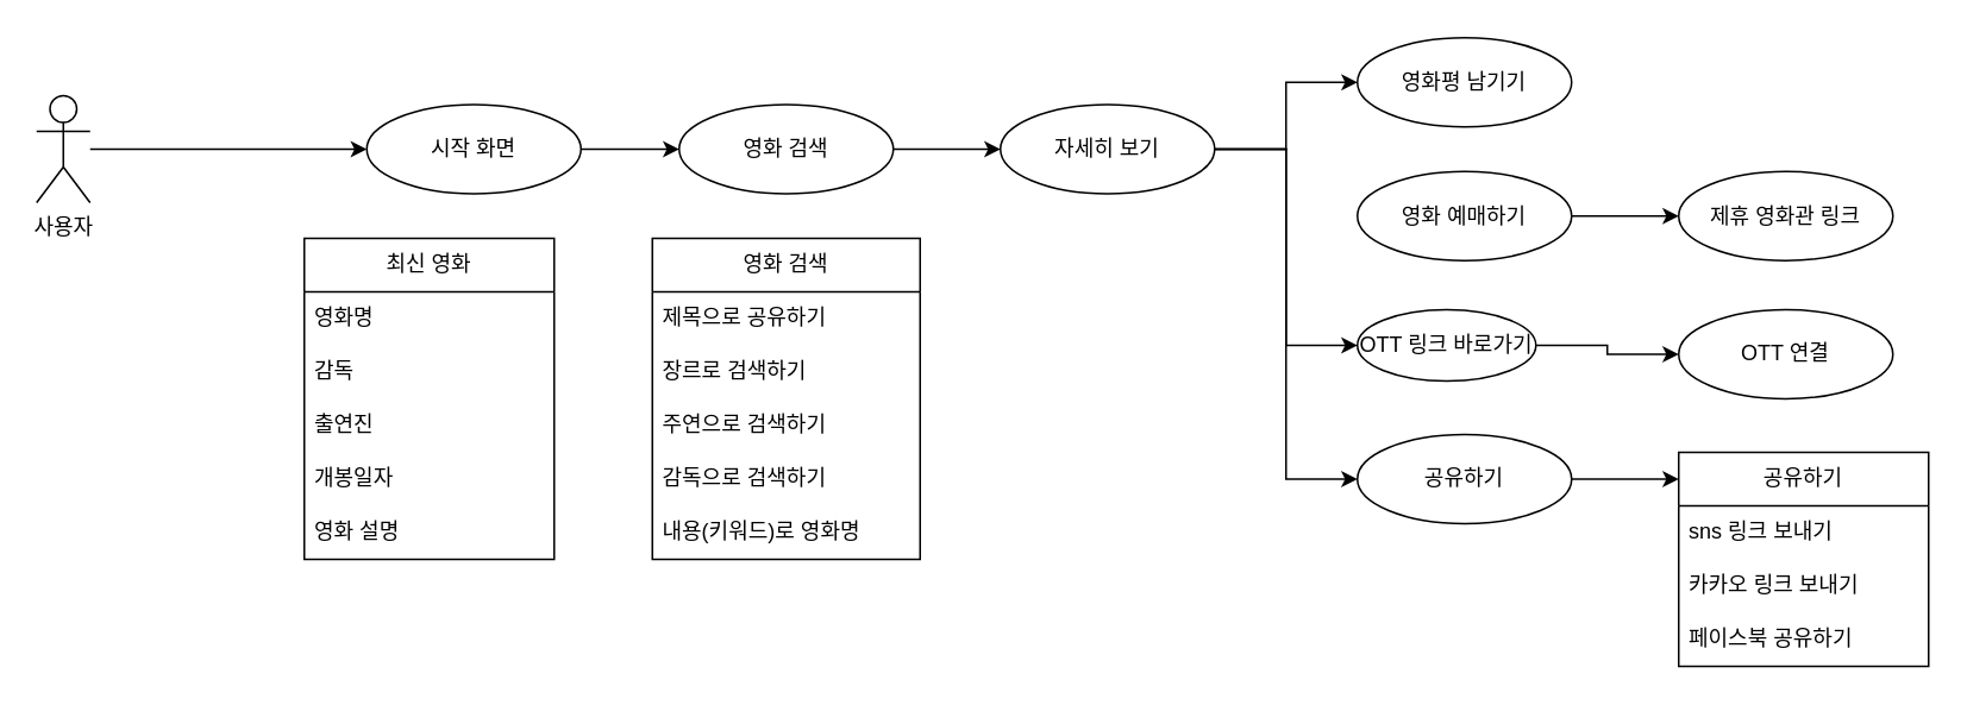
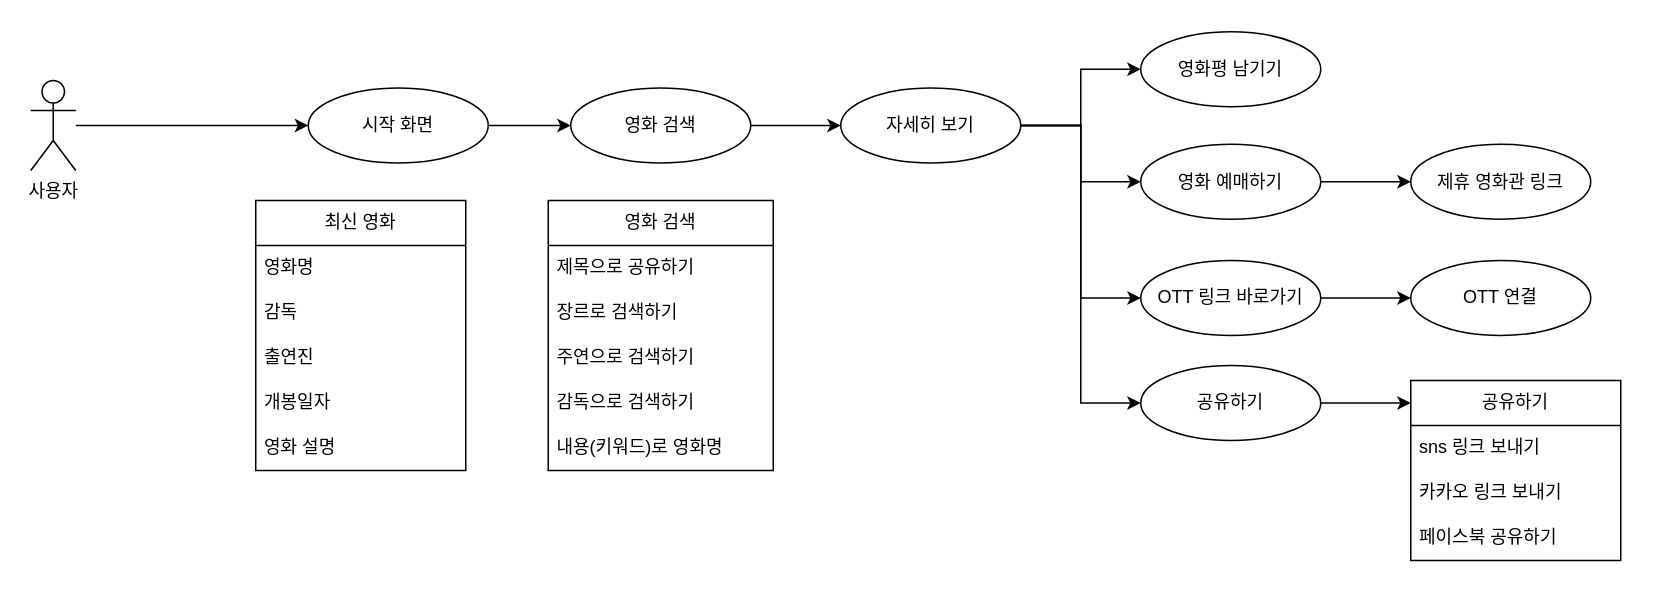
  <mxCell id="0" />
  <mxCell id="1" parent="0" />
  <mxCell id="2" style="edgeStyle=orthogonalEdgeStyle;rounded=0;orthogonalLoop=1;jettySize=auto;html=1;" edge="1" parent="1" source="3" target="5"><mxGeometry relative="1" as="geometry"><mxPoint x="120" y="83" as="targetPoint" /></mxGeometry></mxCell>
  <mxCell id="3" value="사용자" style="shape=umlActor;verticalLabelPosition=bottom;verticalAlign=top;html=1;outlineConnect=0;" vertex="1" parent="1"><mxGeometry x="20" y="53" width="30" height="60" as="geometry" /></mxCell>
  <mxCell id="4" style="edgeStyle=orthogonalEdgeStyle;rounded=0;orthogonalLoop=1;jettySize=auto;html=1;entryX=0;entryY=0.5;entryDx=0;entryDy=0;" edge="1" parent="1" source="5" target="13"><mxGeometry relative="1" as="geometry" /></mxCell>
  <mxCell id="5" value="시작 화면" style="ellipse;whiteSpace=wrap;html=1;" vertex="1" parent="1"><mxGeometry x="205" y="58" width="120" height="50" as="geometry" /></mxCell>
  <mxCell id="6" value="최신 영화" style="swimlane;fontStyle=0;childLayout=stackLayout;horizontal=1;startSize=30;horizontalStack=0;resizeParent=1;resizeParentMax=0;resizeLast=0;collapsible=1;marginBottom=0;whiteSpace=wrap;html=1;" vertex="1" parent="1"><mxGeometry x="170" y="133" width="140" height="180" as="geometry" /></mxCell>
  <mxCell id="7" value="영화명" style="text;strokeColor=none;fillColor=none;align=left;verticalAlign=middle;spacingLeft=4;spacingRight=4;overflow=hidden;points=[[0,0.5],[1,0.5]];portConstraint=eastwest;rotatable=0;whiteSpace=wrap;html=1;" vertex="1" parent="6"><mxGeometry y="30" width="140" height="30" as="geometry" /></mxCell>
  <mxCell id="8" value="감독" style="text;strokeColor=none;fillColor=none;align=left;verticalAlign=middle;spacingLeft=4;spacingRight=4;overflow=hidden;points=[[0,0.5],[1,0.5]];portConstraint=eastwest;rotatable=0;whiteSpace=wrap;html=1;" vertex="1" parent="6"><mxGeometry y="60" width="140" height="30" as="geometry" /></mxCell>
  <mxCell id="9" value="출연진" style="text;strokeColor=none;fillColor=none;align=left;verticalAlign=middle;spacingLeft=4;spacingRight=4;overflow=hidden;points=[[0,0.5],[1,0.5]];portConstraint=eastwest;rotatable=0;whiteSpace=wrap;html=1;" vertex="1" parent="6"><mxGeometry y="90" width="140" height="30" as="geometry" /></mxCell>
  <mxCell id="10" value="개봉일자" style="text;strokeColor=none;fillColor=none;align=left;verticalAlign=middle;spacingLeft=4;spacingRight=4;overflow=hidden;points=[[0,0.5],[1,0.5]];portConstraint=eastwest;rotatable=0;whiteSpace=wrap;html=1;" vertex="1" parent="6"><mxGeometry y="120" width="140" height="30" as="geometry" /></mxCell>
  <mxCell id="11" value="영화 설명" style="text;strokeColor=none;fillColor=none;align=left;verticalAlign=middle;spacingLeft=4;spacingRight=4;overflow=hidden;points=[[0,0.5],[1,0.5]];portConstraint=eastwest;rotatable=0;whiteSpace=wrap;html=1;" vertex="1" parent="6"><mxGeometry y="150" width="140" height="30" as="geometry" /></mxCell>
  <mxCell id="12" style="edgeStyle=orthogonalEdgeStyle;rounded=0;orthogonalLoop=1;jettySize=auto;html=1;entryX=0;entryY=0.5;entryDx=0;entryDy=0;" edge="1" parent="1" source="13" target="27"><mxGeometry relative="1" as="geometry" /></mxCell>
  <mxCell id="13" value="영화 검색" style="ellipse;whiteSpace=wrap;html=1;" vertex="1" parent="1"><mxGeometry x="380" y="58" width="120" height="50" as="geometry" /></mxCell>
  <mxCell id="14" value="영화 검색" style="swimlane;fontStyle=0;childLayout=stackLayout;horizontal=1;startSize=30;horizontalStack=0;resizeParent=1;resizeParentMax=0;resizeLast=0;collapsible=1;marginBottom=0;whiteSpace=wrap;html=1;" vertex="1" parent="1"><mxGeometry x="365" y="133" width="150" height="180" as="geometry" /></mxCell>
  <mxCell id="15" value="제목으로 공유하기" style="text;strokeColor=none;fillColor=none;align=left;verticalAlign=middle;spacingLeft=4;spacingRight=4;overflow=hidden;points=[[0,0.5],[1,0.5]];portConstraint=eastwest;rotatable=0;whiteSpace=wrap;html=1;" vertex="1" parent="14"><mxGeometry y="30" width="150" height="30" as="geometry" /></mxCell>
  <mxCell id="16" value="장르로 검색하기" style="text;strokeColor=none;fillColor=none;align=left;verticalAlign=middle;spacingLeft=4;spacingRight=4;overflow=hidden;points=[[0,0.5],[1,0.5]];portConstraint=eastwest;rotatable=0;whiteSpace=wrap;html=1;" vertex="1" parent="14"><mxGeometry y="60" width="150" height="30" as="geometry" /></mxCell>
  <mxCell id="17" value="주연으로 검색하기" style="text;strokeColor=none;fillColor=none;align=left;verticalAlign=middle;spacingLeft=4;spacingRight=4;overflow=hidden;points=[[0,0.5],[1,0.5]];portConstraint=eastwest;rotatable=0;whiteSpace=wrap;html=1;" vertex="1" parent="14"><mxGeometry y="90" width="150" height="30" as="geometry" /></mxCell>
  <mxCell id="18" value="감독으로 검색하기" style="text;strokeColor=none;fillColor=none;align=left;verticalAlign=middle;spacingLeft=4;spacingRight=4;overflow=hidden;points=[[0,0.5],[1,0.5]];portConstraint=eastwest;rotatable=0;whiteSpace=wrap;html=1;" vertex="1" parent="14"><mxGeometry y="120" width="150" height="30" as="geometry" /></mxCell>
  <mxCell id="19" value="내용(키워드)로 영화명" style="text;strokeColor=none;fillColor=none;align=left;verticalAlign=middle;spacingLeft=4;spacingRight=4;overflow=hidden;points=[[0,0.5],[1,0.5]];portConstraint=eastwest;rotatable=0;whiteSpace=wrap;html=1;" vertex="1" parent="14"><mxGeometry y="150" width="150" height="30" as="geometry" /></mxCell>
  <mxCell id="20" value="영화평 남기기" style="ellipse;whiteSpace=wrap;html=1;" vertex="1" parent="1"><mxGeometry x="760" y="20.5" width="120" height="50" as="geometry" /></mxCell>
  <mxCell id="21" style="edgeStyle=orthogonalEdgeStyle;rounded=0;orthogonalLoop=1;jettySize=auto;html=1;entryX=0;entryY=0.5;entryDx=0;entryDy=0;" edge="1" parent="1" source="22" target="32"><mxGeometry relative="1" as="geometry" /></mxCell>
  <mxCell id="22" value="영화 예매하기" style="ellipse;whiteSpace=wrap;html=1;" vertex="1" parent="1"><mxGeometry x="760" y="95.5" width="120" height="50" as="geometry" /></mxCell>
  <mxCell id="23" style="edgeStyle=orthogonalEdgeStyle;rounded=0;orthogonalLoop=1;jettySize=auto;html=1;entryX=0;entryY=0.5;entryDx=0;entryDy=0;" edge="1" parent="1" source="27" target="20"><mxGeometry relative="1" as="geometry" /></mxCell>
+ <mxCell id="24" style="edgeStyle=orthogonalEdgeStyle;rounded=0;orthogonalLoop=1;jettySize=auto;html=1;entryX=0;entryY=0.5;entryDx=0;entryDy=0;" edge="1" parent="1" source="27" target="22"><mxGeometry relative="1" as="geometry" /></mxCell>
  <mxCell id="25" style="edgeStyle=orthogonalEdgeStyle;rounded=0;orthogonalLoop=1;jettySize=auto;html=1;entryX=0;entryY=0.5;entryDx=0;entryDy=0;" edge="1" parent="1" source="27" target="29"><mxGeometry relative="1" as="geometry" /></mxCell>
  <mxCell id="26" style="edgeStyle=orthogonalEdgeStyle;rounded=0;orthogonalLoop=1;jettySize=auto;html=1;entryX=0;entryY=0.5;entryDx=0;entryDy=0;" edge="1" parent="1" source="27" target="31"><mxGeometry relative="1" as="geometry" /></mxCell>
  <mxCell id="27" value="자세히 보기" style="ellipse;whiteSpace=wrap;html=1;" vertex="1" parent="1"><mxGeometry x="560" y="58" width="120" height="50" as="geometry" /></mxCell>
  <mxCell id="28" style="edgeStyle=orthogonalEdgeStyle;rounded=0;orthogonalLoop=1;jettySize=auto;html=1;entryX=0;entryY=0.5;entryDx=0;entryDy=0;" edge="1" parent="1" source="29" target="33"><mxGeometry relative="1" as="geometry" /></mxCell>
- <mxCell id="29" value="OTT 링크 바로가기" style="ellipse;whiteSpace=wrap;html=1;" vertex="1" parent="1"><mxGeometry x="760" y="173" width="100" height="40" as="geometry" /></mxCell>
+ <mxCell id="29" value="OTT 링크 바로가기" style="ellipse;whiteSpace=wrap;html=1;" vertex="1" parent="1"><mxGeometry x="760" y="173" width="120" height="50" as="geometry" /></mxCell>
  <mxCell id="30" style="edgeStyle=orthogonalEdgeStyle;rounded=0;orthogonalLoop=1;jettySize=auto;html=1;entryX=0;entryY=0.125;entryDx=0;entryDy=0;entryPerimeter=0;" edge="1" parent="1" source="31" target="34"><mxGeometry relative="1" as="geometry" /></mxCell>
  <mxCell id="31" value="공유하기" style="ellipse;whiteSpace=wrap;html=1;" vertex="1" parent="1"><mxGeometry x="760" y="243" width="120" height="50" as="geometry" /></mxCell>
  <mxCell id="32" value="제휴 영화관 링크" style="ellipse;whiteSpace=wrap;html=1;" vertex="1" parent="1"><mxGeometry x="940" y="95.5" width="120" height="50" as="geometry" /></mxCell>
  <mxCell id="33" value="OTT 연결" style="ellipse;whiteSpace=wrap;html=1;" vertex="1" parent="1"><mxGeometry x="940" y="173" width="120" height="50" as="geometry" /></mxCell>
  <mxCell id="34" value="공유하기" style="swimlane;fontStyle=0;childLayout=stackLayout;horizontal=1;startSize=30;horizontalStack=0;resizeParent=1;resizeParentMax=0;resizeLast=0;collapsible=1;marginBottom=0;whiteSpace=wrap;html=1;" vertex="1" parent="1"><mxGeometry x="940" y="253" width="140" height="120" as="geometry" /></mxCell>
  <mxCell id="35" value="sns 링크 보내기" style="text;strokeColor=none;fillColor=none;align=left;verticalAlign=middle;spacingLeft=4;spacingRight=4;overflow=hidden;points=[[0,0.5],[1,0.5]];portConstraint=eastwest;rotatable=0;whiteSpace=wrap;html=1;" vertex="1" parent="34"><mxGeometry y="30" width="140" height="30" as="geometry" /></mxCell>
  <mxCell id="36" value="카카오 링크 보내기" style="text;strokeColor=none;fillColor=none;align=left;verticalAlign=middle;spacingLeft=4;spacingRight=4;overflow=hidden;points=[[0,0.5],[1,0.5]];portConstraint=eastwest;rotatable=0;whiteSpace=wrap;html=1;" vertex="1" parent="34"><mxGeometry y="60" width="140" height="30" as="geometry" /></mxCell>
  <mxCell id="37" value="페이스북 공유하기" style="text;strokeColor=none;fillColor=none;align=left;verticalAlign=middle;spacingLeft=4;spacingRight=4;overflow=hidden;points=[[0,0.5],[1,0.5]];portConstraint=eastwest;rotatable=0;whiteSpace=wrap;html=1;" vertex="1" parent="34"><mxGeometry y="90" width="140" height="30" as="geometry" /></mxCell>
